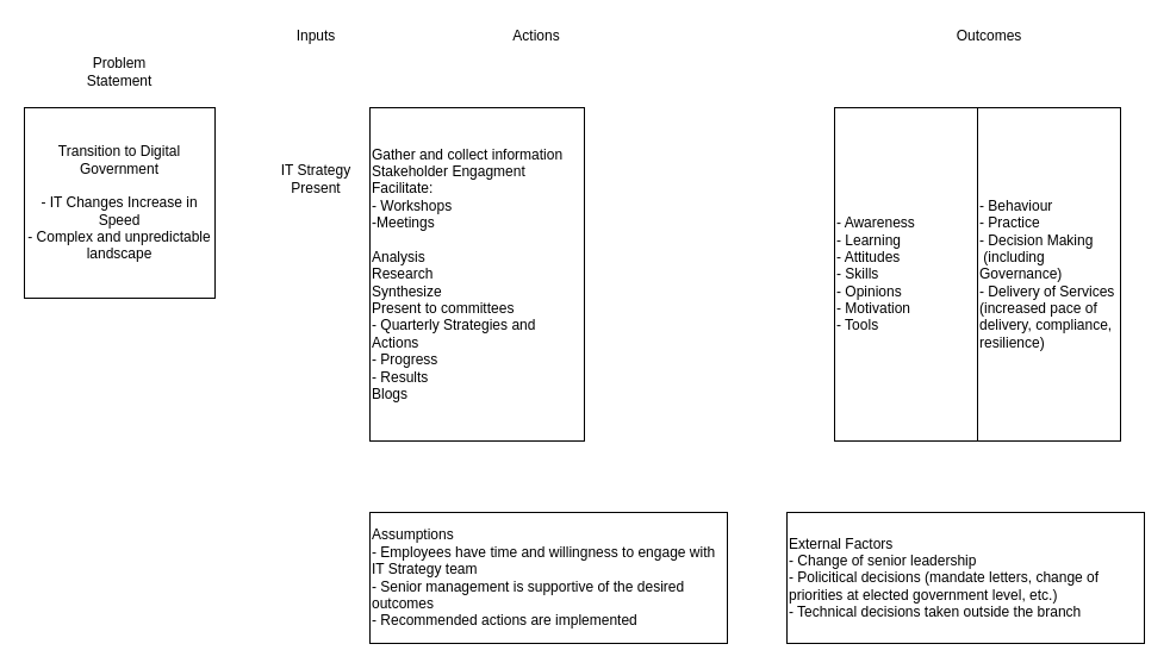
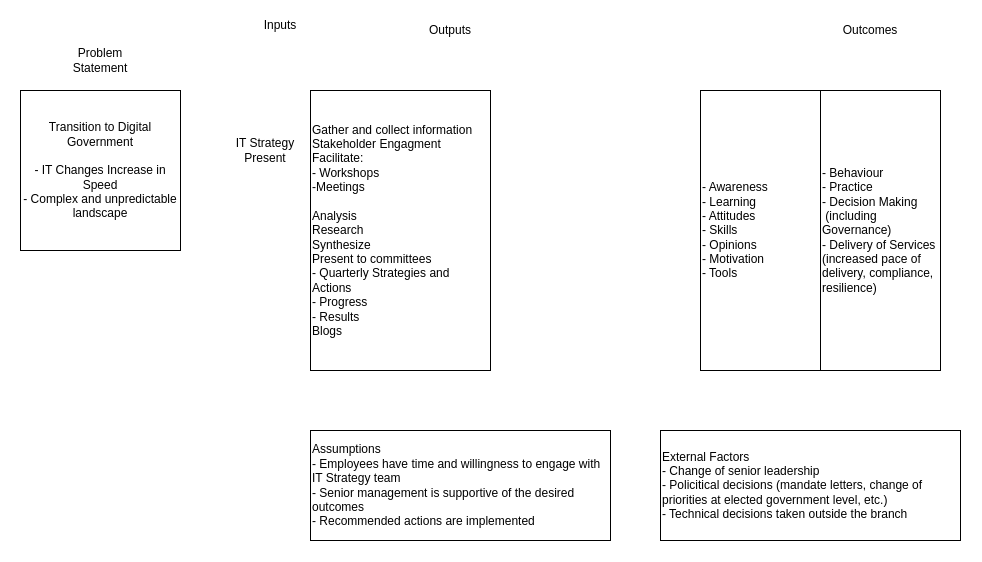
  <mxCell id="0" />
  <mxCell id="1" parent="0" />
  <mxCell id="2" value="Problem Statement" style="text;html=1;strokeColor=none;fillColor=none;align=center;verticalAlign=middle;whiteSpace=wrap;rounded=0;" vertex="1" parent="1"><mxGeometry x="80" y="50" width="40" height="20" as="geometry" /></mxCell>
  <mxCell id="3" value="&lt;div&gt;Transition to Digital Government&lt;/div&gt;&lt;div&gt;&lt;br&gt;&lt;/div&gt;&lt;div&gt;- IT Changes Increase in Speed&lt;/div&gt;&lt;div&gt;- Complex and unpredictable landscape&lt;br&gt;&lt;/div&gt;" style="whiteSpace=wrap;html=1;aspect=fixed;" vertex="1" parent="1"><mxGeometry x="20" y="90" width="160" height="160" as="geometry" /></mxCell>
- <mxCell id="4" value="Inputs" style="text;html=1;strokeColor=none;fillColor=none;align=center;verticalAlign=middle;whiteSpace=wrap;rounded=0;" vertex="1" parent="1"><mxGeometry x="245" y="20" width="40" height="20" as="geometry" /></mxCell>
+ <mxCell id="4" value="Inputs" style="text;html=1;strokeColor=none;fillColor=none;align=center;verticalAlign=middle;whiteSpace=wrap;rounded=0;" vertex="1" parent="1"><mxGeometry x="260" y="15" width="40" height="20" as="geometry" /></mxCell>
  <mxCell id="5" value="&lt;div&gt;IT Strategy Present&lt;/div&gt;" style="text;html=1;strokeColor=none;fillColor=none;align=center;verticalAlign=middle;whiteSpace=wrap;rounded=0;" vertex="1" parent="1"><mxGeometry x="220" y="110" width="90" height="80" as="geometry" /></mxCell>
- <mxCell id="6" value="Actions" style="text;html=1;strokeColor=none;fillColor=none;align=center;verticalAlign=middle;whiteSpace=wrap;rounded=0;" vertex="1" parent="1"><mxGeometry x="430" y="20" width="40" height="20" as="geometry" /></mxCell>
+ <mxCell id="6" value="Outputs" style="text;html=1;strokeColor=none;fillColor=none;align=center;verticalAlign=middle;whiteSpace=wrap;rounded=0;" vertex="1" parent="1"><mxGeometry x="430" y="20" width="40" height="20" as="geometry" /></mxCell>
  <mxCell id="7" value="&lt;div&gt;Gather and collect information&lt;/div&gt;&lt;div&gt;&lt;div align=&quot;left&quot;&gt;Stakeholder Engagment&lt;/div&gt;&lt;div align=&quot;left&quot;&gt;Facilitate:&lt;/div&gt;&lt;div align=&quot;left&quot;&gt;- Workshops&lt;/div&gt;&lt;div align=&quot;left&quot;&gt;-Meetings&lt;/div&gt;&lt;div align=&quot;left&quot;&gt;&lt;br&gt;&lt;/div&gt;&lt;div align=&quot;left&quot;&gt;Analysis&lt;/div&gt;&lt;/div&gt;&lt;div align=&quot;left&quot;&gt;Research&lt;/div&gt;&lt;div align=&quot;left&quot;&gt;Synthesize&lt;/div&gt;&lt;div align=&quot;left&quot;&gt;Present to committees&lt;/div&gt;&lt;div align=&quot;left&quot;&gt;- Quarterly Strategies and Actions&lt;/div&gt;&lt;div align=&quot;left&quot;&gt;- Progress&lt;br&gt;&lt;/div&gt;&lt;div align=&quot;left&quot;&gt;- Results&lt;br&gt;&lt;/div&gt;&lt;div align=&quot;left&quot;&gt;Blogs&lt;br&gt;&lt;/div&gt;" style="rounded=0;whiteSpace=wrap;html=1;align=left;" vertex="1" parent="1"><mxGeometry x="310" y="90" width="180" height="280" as="geometry" /></mxCell>
  <mxCell id="8" value="&lt;div align=&quot;left&quot;&gt;Assumptions&lt;/div&gt;&lt;div align=&quot;left&quot;&gt;- Employees have time and willingness to engage with IT Strategy team&lt;/div&gt;&lt;div align=&quot;left&quot;&gt;- Senior management is supportive of the desired outcomes&lt;/div&gt;&lt;div align=&quot;left&quot;&gt;- Recommended actions are implemented&lt;br&gt;&lt;/div&gt;" style="rounded=0;whiteSpace=wrap;html=1;align=left;" vertex="1" parent="1"><mxGeometry x="310" y="430" width="300" height="110" as="geometry" /></mxCell>
- <mxCell id="9" value="Outcomes" style="text;html=1;strokeColor=none;fillColor=none;align=center;verticalAlign=middle;whiteSpace=wrap;rounded=0;" vertex="1" parent="1"><mxGeometry x="810" y="20" width="40" height="20" as="geometry" /></mxCell>
+ <mxCell id="9" value="Outcomes" style="text;html=1;strokeColor=none;fillColor=none;align=center;verticalAlign=middle;whiteSpace=wrap;rounded=0;" vertex="1" parent="1"><mxGeometry x="850" y="20" width="40" height="20" as="geometry" /></mxCell>
  <mxCell id="10" value="&lt;div align=&quot;left&quot;&gt;- Awareness&lt;/div&gt;&lt;div align=&quot;left&quot;&gt;- Learning&lt;/div&gt;&lt;div align=&quot;left&quot;&gt;- Attitudes&lt;/div&gt;&lt;div align=&quot;left&quot;&gt;- Skills&lt;/div&gt;&lt;div align=&quot;left&quot;&gt;- Opinions&lt;/div&gt;&lt;div align=&quot;left&quot;&gt;- Motivation&lt;/div&gt;&lt;div align=&quot;left&quot;&gt;- Tools&lt;br&gt;&lt;/div&gt;" style="rounded=0;whiteSpace=wrap;html=1;align=left;" vertex="1" parent="1"><mxGeometry x="700" y="90" width="120" height="280" as="geometry" /></mxCell>
  <mxCell id="11" value="&lt;div&gt;- Behaviour&lt;/div&gt;&lt;div&gt;- Practice&lt;/div&gt;&lt;div&gt;- Decision Making&lt;/div&gt;&lt;div&gt;&amp;nbsp;(including Governance)&lt;/div&gt;&lt;div&gt;- Delivery of Services&lt;/div&gt;&lt;div&gt;(increased pace of delivery, compliance, resilience)&lt;br&gt;&lt;/div&gt;" style="rounded=0;whiteSpace=wrap;html=1;align=left;" vertex="1" parent="1"><mxGeometry x="820" y="90" width="120" height="280" as="geometry" /></mxCell>
  <mxCell id="12" value="&lt;div&gt;External Factors&lt;/div&gt;&lt;div&gt;- Change of senior leadership&lt;/div&gt;&lt;div&gt;- Policitical decisions (mandate letters, change of priorities at elected government level, etc.)&lt;/div&gt;&lt;div&gt;- Technical decisions taken outside the branch&lt;br&gt;&lt;/div&gt;" style="rounded=0;whiteSpace=wrap;html=1;align=left;" vertex="1" parent="1"><mxGeometry x="660" y="430" width="300" height="110" as="geometry" /></mxCell>
